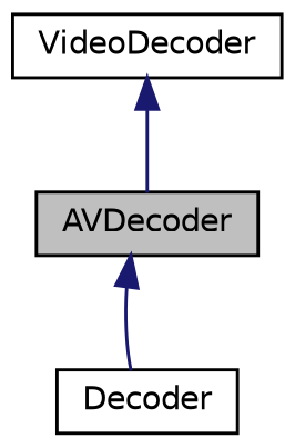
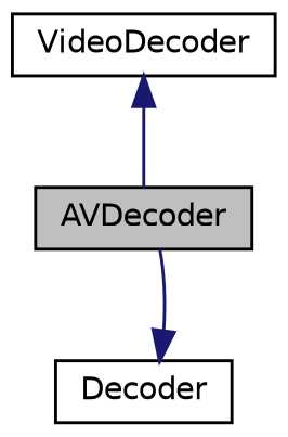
  digraph {
    node [color=black fillcolor=white fontname=Helvetica fontsize=10 shape=record style=filled]
    edge [color=midnightblue dir=back fontname=Helvetica fontsize=10 labelfontname=Helvetica labelfontsize=10 style=solid]
    n1 [fillcolor=grey75 fontcolor=black height=0.2 label=AVDecoder width=0.4]
    n2 [height=0.2 label=VideoDecoder width=0.4]
    n3 [height=0.2 label=Decoder width=0.4]
    n2 -> n1
-   n1 -> n3
+   n3 -> n1
  }
